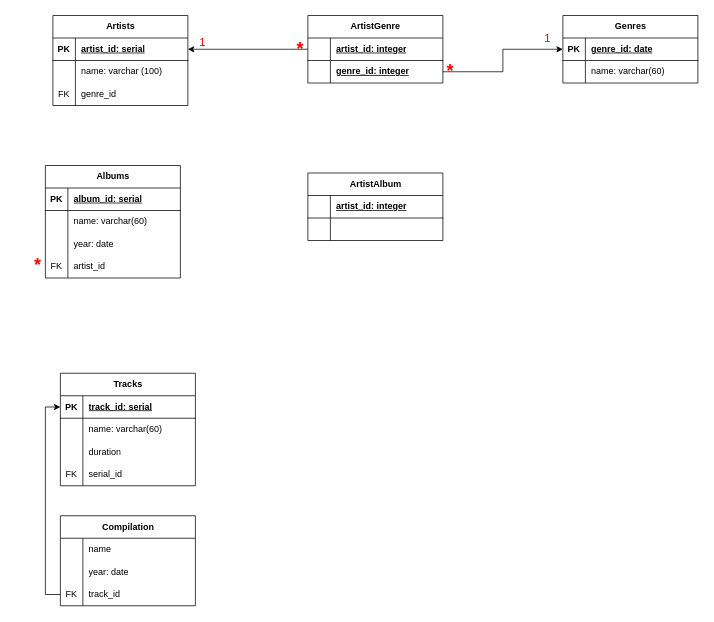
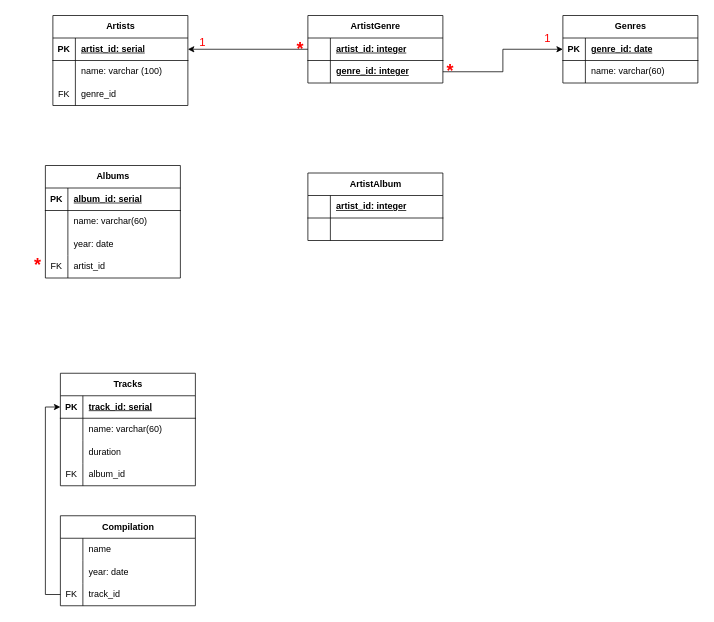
  <mxCell id="0" />
  <mxCell id="1" parent="0" />
  <mxCell id="2" value="Genres" style="shape=table;startSize=30;container=1;collapsible=1;childLayout=tableLayout;fixedRows=1;rowLines=0;fontStyle=1;align=center;resizeLast=1;html=1;" parent="1" vertex="1"><mxGeometry x="750" y="20" width="180" height="90" as="geometry" /></mxCell>
  <mxCell id="3" value="" style="shape=tableRow;horizontal=0;startSize=0;swimlaneHead=0;swimlaneBody=0;fillColor=none;collapsible=0;dropTarget=0;points=[[0,0.5],[1,0.5]];portConstraint=eastwest;top=0;left=0;right=0;bottom=1;" parent="2" vertex="1"><mxGeometry y="30" width="180" height="30" as="geometry" /></mxCell>
  <mxCell id="4" value="PK" style="shape=partialRectangle;connectable=0;fillColor=none;top=0;left=0;bottom=0;right=0;fontStyle=1;overflow=hidden;whiteSpace=wrap;html=1;" parent="3" vertex="1"><mxGeometry width="30" height="30" as="geometry"><mxRectangle width="30" height="30" as="alternateBounds" /></mxGeometry></mxCell>
  <mxCell id="5" value="genre_id: date" style="shape=partialRectangle;connectable=0;fillColor=none;top=0;left=0;bottom=0;right=0;align=left;spacingLeft=6;fontStyle=5;overflow=hidden;whiteSpace=wrap;html=1;" parent="3" vertex="1"><mxGeometry x="30" width="150" height="30" as="geometry"><mxRectangle width="150" height="30" as="alternateBounds" /></mxGeometry></mxCell>
  <mxCell id="6" value="" style="shape=tableRow;horizontal=0;startSize=0;swimlaneHead=0;swimlaneBody=0;fillColor=none;collapsible=0;dropTarget=0;points=[[0,0.5],[1,0.5]];portConstraint=eastwest;top=0;left=0;right=0;bottom=0;" parent="2" vertex="1"><mxGeometry y="60" width="180" height="30" as="geometry" /></mxCell>
  <mxCell id="7" value="" style="shape=partialRectangle;connectable=0;fillColor=none;top=0;left=0;bottom=0;right=0;editable=1;overflow=hidden;whiteSpace=wrap;html=1;" parent="6" vertex="1"><mxGeometry width="30" height="30" as="geometry"><mxRectangle width="30" height="30" as="alternateBounds" /></mxGeometry></mxCell>
  <mxCell id="8" value="name: varchar(60)" style="shape=partialRectangle;connectable=0;fillColor=none;top=0;left=0;bottom=0;right=0;align=left;spacingLeft=6;overflow=hidden;whiteSpace=wrap;html=1;" parent="6" vertex="1"><mxGeometry x="30" width="150" height="30" as="geometry"><mxRectangle width="150" height="30" as="alternateBounds" /></mxGeometry></mxCell>
  <mxCell id="9" value="Artists" style="shape=table;startSize=30;container=1;collapsible=1;childLayout=tableLayout;fixedRows=1;rowLines=0;fontStyle=1;align=center;resizeLast=1;html=1;" vertex="1" parent="1"><mxGeometry x="70" y="20" width="180" height="120" as="geometry" /></mxCell>
  <mxCell id="10" value="" style="shape=tableRow;horizontal=0;startSize=0;swimlaneHead=0;swimlaneBody=0;fillColor=none;collapsible=0;dropTarget=0;points=[[0,0.5],[1,0.5]];portConstraint=eastwest;top=0;left=0;right=0;bottom=1;" vertex="1" parent="9"><mxGeometry y="30" width="180" height="30" as="geometry" /></mxCell>
  <mxCell id="11" value="PK" style="shape=partialRectangle;connectable=0;fillColor=none;top=0;left=0;bottom=0;right=0;fontStyle=1;overflow=hidden;whiteSpace=wrap;html=1;" vertex="1" parent="10"><mxGeometry width="30" height="30" as="geometry"><mxRectangle width="30" height="30" as="alternateBounds" /></mxGeometry></mxCell>
  <mxCell id="12" value="artist_id: serial" style="shape=partialRectangle;connectable=0;fillColor=none;top=0;left=0;bottom=0;right=0;align=left;spacingLeft=6;fontStyle=5;overflow=hidden;whiteSpace=wrap;html=1;" vertex="1" parent="10"><mxGeometry x="30" width="150" height="30" as="geometry"><mxRectangle width="150" height="30" as="alternateBounds" /></mxGeometry></mxCell>
  <mxCell id="13" value="" style="shape=tableRow;horizontal=0;startSize=0;swimlaneHead=0;swimlaneBody=0;fillColor=none;collapsible=0;dropTarget=0;points=[[0,0.5],[1,0.5]];portConstraint=eastwest;top=0;left=0;right=0;bottom=0;" vertex="1" parent="9"><mxGeometry y="60" width="180" height="30" as="geometry" /></mxCell>
  <mxCell id="14" value="" style="shape=partialRectangle;connectable=0;fillColor=none;top=0;left=0;bottom=0;right=0;editable=1;overflow=hidden;whiteSpace=wrap;html=1;" vertex="1" parent="13"><mxGeometry width="30" height="30" as="geometry"><mxRectangle width="30" height="30" as="alternateBounds" /></mxGeometry></mxCell>
  <mxCell id="15" value="name: varchar (100)" style="shape=partialRectangle;connectable=0;fillColor=none;top=0;left=0;bottom=0;right=0;align=left;spacingLeft=6;overflow=hidden;whiteSpace=wrap;html=1;" vertex="1" parent="13"><mxGeometry x="30" width="150" height="30" as="geometry"><mxRectangle width="150" height="30" as="alternateBounds" /></mxGeometry></mxCell>
  <mxCell id="16" value="" style="shape=tableRow;horizontal=0;startSize=0;swimlaneHead=0;swimlaneBody=0;fillColor=none;collapsible=0;dropTarget=0;points=[[0,0.5],[1,0.5]];portConstraint=eastwest;top=0;left=0;right=0;bottom=0;" vertex="1" parent="9"><mxGeometry y="90" width="180" height="30" as="geometry" /></mxCell>
  <mxCell id="17" value="FK" style="shape=partialRectangle;connectable=0;fillColor=none;top=0;left=0;bottom=0;right=0;editable=1;overflow=hidden;whiteSpace=wrap;html=1;" vertex="1" parent="16"><mxGeometry width="30" height="30" as="geometry"><mxRectangle width="30" height="30" as="alternateBounds" /></mxGeometry></mxCell>
  <mxCell id="18" value="genre_id" style="shape=partialRectangle;connectable=0;fillColor=none;top=0;left=0;bottom=0;right=0;align=left;spacingLeft=6;overflow=hidden;whiteSpace=wrap;html=1;" vertex="1" parent="16"><mxGeometry x="30" width="150" height="30" as="geometry"><mxRectangle width="150" height="30" as="alternateBounds" /></mxGeometry></mxCell>
  <mxCell id="19" value="ArtistGenre" style="shape=table;startSize=30;container=1;collapsible=1;childLayout=tableLayout;fixedRows=1;rowLines=0;fontStyle=1;align=center;resizeLast=1;html=1;" vertex="1" parent="1"><mxGeometry x="410" y="20" width="180" height="90" as="geometry" /></mxCell>
  <mxCell id="20" value="" style="shape=tableRow;horizontal=0;startSize=0;swimlaneHead=0;swimlaneBody=0;fillColor=none;collapsible=0;dropTarget=0;points=[[0,0.5],[1,0.5]];portConstraint=eastwest;top=0;left=0;right=0;bottom=1;" vertex="1" parent="19"><mxGeometry y="30" width="180" height="30" as="geometry" /></mxCell>
  <mxCell id="21" value="" style="shape=partialRectangle;connectable=0;fillColor=none;top=0;left=0;bottom=0;right=0;fontStyle=1;overflow=hidden;whiteSpace=wrap;html=1;" vertex="1" parent="20"><mxGeometry width="30" height="30" as="geometry"><mxRectangle width="30" height="30" as="alternateBounds" /></mxGeometry></mxCell>
  <mxCell id="22" value="artist_id: integer" style="shape=partialRectangle;connectable=0;fillColor=none;top=0;left=0;bottom=0;right=0;align=left;spacingLeft=6;fontStyle=5;overflow=hidden;whiteSpace=wrap;html=1;" vertex="1" parent="20"><mxGeometry x="30" width="150" height="30" as="geometry"><mxRectangle width="150" height="30" as="alternateBounds" /></mxGeometry></mxCell>
  <mxCell id="23" value="" style="shape=tableRow;horizontal=0;startSize=0;swimlaneHead=0;swimlaneBody=0;fillColor=none;collapsible=0;dropTarget=0;points=[[0,0.5],[1,0.5]];portConstraint=eastwest;top=0;left=0;right=0;bottom=0;" vertex="1" parent="19"><mxGeometry y="60" width="180" height="30" as="geometry" /></mxCell>
  <mxCell id="24" value="" style="shape=partialRectangle;connectable=0;fillColor=none;top=0;left=0;bottom=0;right=0;editable=1;overflow=hidden;whiteSpace=wrap;html=1;" vertex="1" parent="23"><mxGeometry width="30" height="30" as="geometry"><mxRectangle width="30" height="30" as="alternateBounds" /></mxGeometry></mxCell>
  <mxCell id="25" value="" style="shape=partialRectangle;connectable=0;fillColor=none;top=0;left=0;bottom=0;right=0;align=left;spacingLeft=6;overflow=hidden;whiteSpace=wrap;html=1;" vertex="1" parent="23"><mxGeometry x="30" width="150" height="30" as="geometry"><mxRectangle width="150" height="30" as="alternateBounds" /></mxGeometry></mxCell>
  <mxCell id="26" style="edgeStyle=orthogonalEdgeStyle;rounded=0;orthogonalLoop=1;jettySize=auto;html=1;exitX=1;exitY=0.5;exitDx=0;exitDy=0;entryX=0;entryY=0.5;entryDx=0;entryDy=0;" edge="1" parent="1" source="23" target="3"><mxGeometry relative="1" as="geometry"><Array as="points"><mxPoint x="670" y="95" /><mxPoint x="670" y="65" /></Array></mxGeometry></mxCell>
  <mxCell id="27" value="genre_id: integer" style="shape=partialRectangle;connectable=0;fillColor=none;top=0;left=0;bottom=0;right=0;align=left;spacingLeft=6;fontStyle=5;overflow=hidden;whiteSpace=wrap;html=1;" vertex="1" parent="1"><mxGeometry x="440" y="80" width="150" height="30" as="geometry"><mxRectangle width="150" height="30" as="alternateBounds" /></mxGeometry></mxCell>
  <mxCell id="28" value="Albums" style="shape=table;startSize=30;container=1;collapsible=1;childLayout=tableLayout;fixedRows=1;rowLines=0;fontStyle=1;align=center;resizeLast=1;html=1;" vertex="1" parent="1"><mxGeometry x="60" y="220" width="180" height="150" as="geometry" /></mxCell>
  <mxCell id="29" value="" style="shape=tableRow;horizontal=0;startSize=0;swimlaneHead=0;swimlaneBody=0;fillColor=none;collapsible=0;dropTarget=0;points=[[0,0.5],[1,0.5]];portConstraint=eastwest;top=0;left=0;right=0;bottom=1;" vertex="1" parent="28"><mxGeometry y="30" width="180" height="30" as="geometry" /></mxCell>
  <mxCell id="30" value="PK" style="shape=partialRectangle;connectable=0;fillColor=none;top=0;left=0;bottom=0;right=0;fontStyle=1;overflow=hidden;whiteSpace=wrap;html=1;" vertex="1" parent="29"><mxGeometry width="30" height="30" as="geometry"><mxRectangle width="30" height="30" as="alternateBounds" /></mxGeometry></mxCell>
  <mxCell id="31" value="album_id: serial" style="shape=partialRectangle;connectable=0;fillColor=none;top=0;left=0;bottom=0;right=0;align=left;spacingLeft=6;fontStyle=5;overflow=hidden;whiteSpace=wrap;html=1;" vertex="1" parent="29"><mxGeometry x="30" width="150" height="30" as="geometry"><mxRectangle width="150" height="30" as="alternateBounds" /></mxGeometry></mxCell>
  <mxCell id="32" value="" style="shape=tableRow;horizontal=0;startSize=0;swimlaneHead=0;swimlaneBody=0;fillColor=none;collapsible=0;dropTarget=0;points=[[0,0.5],[1,0.5]];portConstraint=eastwest;top=0;left=0;right=0;bottom=0;" vertex="1" parent="28"><mxGeometry y="60" width="180" height="30" as="geometry" /></mxCell>
  <mxCell id="33" value="" style="shape=partialRectangle;connectable=0;fillColor=none;top=0;left=0;bottom=0;right=0;editable=1;overflow=hidden;whiteSpace=wrap;html=1;" vertex="1" parent="32"><mxGeometry width="30" height="30" as="geometry"><mxRectangle width="30" height="30" as="alternateBounds" /></mxGeometry></mxCell>
  <mxCell id="34" value="name: varchar(60)" style="shape=partialRectangle;connectable=0;fillColor=none;top=0;left=0;bottom=0;right=0;align=left;spacingLeft=6;overflow=hidden;whiteSpace=wrap;html=1;" vertex="1" parent="32"><mxGeometry x="30" width="150" height="30" as="geometry"><mxRectangle width="150" height="30" as="alternateBounds" /></mxGeometry></mxCell>
  <mxCell id="35" value="" style="shape=tableRow;horizontal=0;startSize=0;swimlaneHead=0;swimlaneBody=0;fillColor=none;collapsible=0;dropTarget=0;points=[[0,0.5],[1,0.5]];portConstraint=eastwest;top=0;left=0;right=0;bottom=0;" vertex="1" parent="28"><mxGeometry y="90" width="180" height="30" as="geometry" /></mxCell>
  <mxCell id="36" value="" style="shape=partialRectangle;connectable=0;fillColor=none;top=0;left=0;bottom=0;right=0;editable=1;overflow=hidden;whiteSpace=wrap;html=1;" vertex="1" parent="35"><mxGeometry width="30" height="30" as="geometry"><mxRectangle width="30" height="30" as="alternateBounds" /></mxGeometry></mxCell>
  <mxCell id="37" value="year: date" style="shape=partialRectangle;connectable=0;fillColor=none;top=0;left=0;bottom=0;right=0;align=left;spacingLeft=6;overflow=hidden;whiteSpace=wrap;html=1;" vertex="1" parent="35"><mxGeometry x="30" width="150" height="30" as="geometry"><mxRectangle width="150" height="30" as="alternateBounds" /></mxGeometry></mxCell>
  <mxCell id="38" value="" style="shape=tableRow;horizontal=0;startSize=0;swimlaneHead=0;swimlaneBody=0;fillColor=none;collapsible=0;dropTarget=0;points=[[0,0.5],[1,0.5]];portConstraint=eastwest;top=0;left=0;right=0;bottom=0;" vertex="1" parent="28"><mxGeometry y="120" width="180" height="30" as="geometry" /></mxCell>
  <mxCell id="39" value="FK" style="shape=partialRectangle;connectable=0;fillColor=none;top=0;left=0;bottom=0;right=0;editable=1;overflow=hidden;whiteSpace=wrap;html=1;" vertex="1" parent="38"><mxGeometry width="30" height="30" as="geometry"><mxRectangle width="30" height="30" as="alternateBounds" /></mxGeometry></mxCell>
  <mxCell id="40" value="artist_id" style="shape=partialRectangle;connectable=0;fillColor=none;top=0;left=0;bottom=0;right=0;align=left;spacingLeft=6;overflow=hidden;whiteSpace=wrap;html=1;" vertex="1" parent="38"><mxGeometry x="30" width="150" height="30" as="geometry"><mxRectangle width="150" height="30" as="alternateBounds" /></mxGeometry></mxCell>
  <mxCell id="41" value="Tracks" style="shape=table;startSize=30;container=1;collapsible=1;childLayout=tableLayout;fixedRows=1;rowLines=0;fontStyle=1;align=center;resizeLast=1;html=1;" vertex="1" parent="1"><mxGeometry x="80" y="497" width="180" height="150" as="geometry" /></mxCell>
  <mxCell id="42" value="" style="shape=tableRow;horizontal=0;startSize=0;swimlaneHead=0;swimlaneBody=0;fillColor=none;collapsible=0;dropTarget=0;points=[[0,0.5],[1,0.5]];portConstraint=eastwest;top=0;left=0;right=0;bottom=1;" vertex="1" parent="41"><mxGeometry y="30" width="180" height="30" as="geometry" /></mxCell>
  <mxCell id="43" value="PK" style="shape=partialRectangle;connectable=0;fillColor=none;top=0;left=0;bottom=0;right=0;fontStyle=1;overflow=hidden;whiteSpace=wrap;html=1;" vertex="1" parent="42"><mxGeometry width="30" height="30" as="geometry"><mxRectangle width="30" height="30" as="alternateBounds" /></mxGeometry></mxCell>
  <mxCell id="44" value="track_id: serial" style="shape=partialRectangle;connectable=0;fillColor=none;top=0;left=0;bottom=0;right=0;align=left;spacingLeft=6;fontStyle=5;overflow=hidden;whiteSpace=wrap;html=1;" vertex="1" parent="42"><mxGeometry x="30" width="150" height="30" as="geometry"><mxRectangle width="150" height="30" as="alternateBounds" /></mxGeometry></mxCell>
  <mxCell id="45" value="" style="shape=tableRow;horizontal=0;startSize=0;swimlaneHead=0;swimlaneBody=0;fillColor=none;collapsible=0;dropTarget=0;points=[[0,0.5],[1,0.5]];portConstraint=eastwest;top=0;left=0;right=0;bottom=0;" vertex="1" parent="41"><mxGeometry y="60" width="180" height="30" as="geometry" /></mxCell>
  <mxCell id="46" value="" style="shape=partialRectangle;connectable=0;fillColor=none;top=0;left=0;bottom=0;right=0;editable=1;overflow=hidden;whiteSpace=wrap;html=1;" vertex="1" parent="45"><mxGeometry width="30" height="30" as="geometry"><mxRectangle width="30" height="30" as="alternateBounds" /></mxGeometry></mxCell>
  <mxCell id="47" value="name: varchar(60)" style="shape=partialRectangle;connectable=0;fillColor=none;top=0;left=0;bottom=0;right=0;align=left;spacingLeft=6;overflow=hidden;whiteSpace=wrap;html=1;" vertex="1" parent="45"><mxGeometry x="30" width="150" height="30" as="geometry"><mxRectangle width="150" height="30" as="alternateBounds" /></mxGeometry></mxCell>
  <mxCell id="48" value="" style="shape=tableRow;horizontal=0;startSize=0;swimlaneHead=0;swimlaneBody=0;fillColor=none;collapsible=0;dropTarget=0;points=[[0,0.5],[1,0.5]];portConstraint=eastwest;top=0;left=0;right=0;bottom=0;" vertex="1" parent="41"><mxGeometry y="90" width="180" height="30" as="geometry" /></mxCell>
  <mxCell id="49" value="" style="shape=partialRectangle;connectable=0;fillColor=none;top=0;left=0;bottom=0;right=0;editable=1;overflow=hidden;whiteSpace=wrap;html=1;" vertex="1" parent="48"><mxGeometry width="30" height="30" as="geometry"><mxRectangle width="30" height="30" as="alternateBounds" /></mxGeometry></mxCell>
  <mxCell id="50" value="duration" style="shape=partialRectangle;connectable=0;fillColor=none;top=0;left=0;bottom=0;right=0;align=left;spacingLeft=6;overflow=hidden;whiteSpace=wrap;html=1;" vertex="1" parent="48"><mxGeometry x="30" width="150" height="30" as="geometry"><mxRectangle width="150" height="30" as="alternateBounds" /></mxGeometry></mxCell>
  <mxCell id="51" value="" style="shape=tableRow;horizontal=0;startSize=0;swimlaneHead=0;swimlaneBody=0;fillColor=none;collapsible=0;dropTarget=0;points=[[0,0.5],[1,0.5]];portConstraint=eastwest;top=0;left=0;right=0;bottom=0;" vertex="1" parent="41"><mxGeometry y="120" width="180" height="30" as="geometry" /></mxCell>
  <mxCell id="52" value="FK" style="shape=partialRectangle;connectable=0;fillColor=none;top=0;left=0;bottom=0;right=0;editable=1;overflow=hidden;whiteSpace=wrap;html=1;" vertex="1" parent="51"><mxGeometry width="30" height="30" as="geometry"><mxRectangle width="30" height="30" as="alternateBounds" /></mxGeometry></mxCell>
- <mxCell id="53" value="serial_id" style="shape=partialRectangle;connectable=0;fillColor=none;top=0;left=0;bottom=0;right=0;align=left;spacingLeft=6;overflow=hidden;whiteSpace=wrap;html=1;" vertex="1" parent="51"><mxGeometry x="30" width="150" height="30" as="geometry"><mxRectangle width="150" height="30" as="alternateBounds" /></mxGeometry></mxCell>
+ <mxCell id="53" value="album_id" style="shape=partialRectangle;connectable=0;fillColor=none;top=0;left=0;bottom=0;right=0;align=left;spacingLeft=6;overflow=hidden;whiteSpace=wrap;html=1;" vertex="1" parent="51"><mxGeometry x="30" width="150" height="30" as="geometry"><mxRectangle width="150" height="30" as="alternateBounds" /></mxGeometry></mxCell>
  <mxCell id="54" value="Compilation" style="shape=table;startSize=30;container=1;collapsible=1;childLayout=tableLayout;fixedRows=1;rowLines=0;fontStyle=1;align=center;resizeLast=1;html=1;" vertex="1" parent="1"><mxGeometry x="80" y="687" width="180" height="120" as="geometry" /></mxCell>
  <mxCell id="55" value="" style="shape=tableRow;horizontal=0;startSize=0;swimlaneHead=0;swimlaneBody=0;fillColor=none;collapsible=0;dropTarget=0;points=[[0,0.5],[1,0.5]];portConstraint=eastwest;top=0;left=0;right=0;bottom=0;" vertex="1" parent="54"><mxGeometry y="30" width="180" height="30" as="geometry" /></mxCell>
  <mxCell id="56" value="" style="shape=partialRectangle;connectable=0;fillColor=none;top=0;left=0;bottom=0;right=0;editable=1;overflow=hidden;whiteSpace=wrap;html=1;" vertex="1" parent="55"><mxGeometry width="30" height="30" as="geometry"><mxRectangle width="30" height="30" as="alternateBounds" /></mxGeometry></mxCell>
  <mxCell id="57" value="name" style="shape=partialRectangle;connectable=0;fillColor=none;top=0;left=0;bottom=0;right=0;align=left;spacingLeft=6;overflow=hidden;whiteSpace=wrap;html=1;" vertex="1" parent="55"><mxGeometry x="30" width="150" height="30" as="geometry"><mxRectangle width="150" height="30" as="alternateBounds" /></mxGeometry></mxCell>
  <mxCell id="58" value="" style="shape=tableRow;horizontal=0;startSize=0;swimlaneHead=0;swimlaneBody=0;fillColor=none;collapsible=0;dropTarget=0;points=[[0,0.5],[1,0.5]];portConstraint=eastwest;top=0;left=0;right=0;bottom=0;" vertex="1" parent="54"><mxGeometry y="60" width="180" height="30" as="geometry" /></mxCell>
  <mxCell id="59" value="" style="shape=partialRectangle;connectable=0;fillColor=none;top=0;left=0;bottom=0;right=0;editable=1;overflow=hidden;whiteSpace=wrap;html=1;" vertex="1" parent="58"><mxGeometry width="30" height="30" as="geometry"><mxRectangle width="30" height="30" as="alternateBounds" /></mxGeometry></mxCell>
  <mxCell id="60" value="year: date" style="shape=partialRectangle;connectable=0;fillColor=none;top=0;left=0;bottom=0;right=0;align=left;spacingLeft=6;overflow=hidden;whiteSpace=wrap;html=1;" vertex="1" parent="58"><mxGeometry x="30" width="150" height="30" as="geometry"><mxRectangle width="150" height="30" as="alternateBounds" /></mxGeometry></mxCell>
  <mxCell id="61" value="" style="shape=tableRow;horizontal=0;startSize=0;swimlaneHead=0;swimlaneBody=0;fillColor=none;collapsible=0;dropTarget=0;points=[[0,0.5],[1,0.5]];portConstraint=eastwest;top=0;left=0;right=0;bottom=0;" vertex="1" parent="54"><mxGeometry y="90" width="180" height="30" as="geometry" /></mxCell>
  <mxCell id="62" value="FK" style="shape=partialRectangle;connectable=0;fillColor=none;top=0;left=0;bottom=0;right=0;editable=1;overflow=hidden;whiteSpace=wrap;html=1;" vertex="1" parent="61"><mxGeometry width="30" height="30" as="geometry"><mxRectangle width="30" height="30" as="alternateBounds" /></mxGeometry></mxCell>
  <mxCell id="63" value="track_id" style="shape=partialRectangle;connectable=0;fillColor=none;top=0;left=0;bottom=0;right=0;align=left;spacingLeft=6;overflow=hidden;whiteSpace=wrap;html=1;" vertex="1" parent="61"><mxGeometry x="30" width="150" height="30" as="geometry"><mxRectangle width="150" height="30" as="alternateBounds" /></mxGeometry></mxCell>
  <mxCell id="64" style="edgeStyle=orthogonalEdgeStyle;rounded=0;orthogonalLoop=1;jettySize=auto;html=1;exitX=0;exitY=0.5;exitDx=0;exitDy=0;entryX=0;entryY=0.5;entryDx=0;entryDy=0;" edge="1" parent="1" source="61" target="42"><mxGeometry relative="1" as="geometry" /></mxCell>
  <mxCell id="65" value="&lt;h2&gt;&lt;font color=&quot;#ff0000&quot; style=&quot;font-size: 24px;&quot;&gt;*&lt;/font&gt;&lt;/h2&gt;" style="text;html=1;strokeColor=none;fillColor=none;align=center;verticalAlign=middle;whiteSpace=wrap;rounded=0;" vertex="1" parent="1"><mxGeometry x="20" y="338" width="60" height="30" as="geometry" /></mxCell>
  <mxCell id="66" value="&lt;h2&gt;&lt;font color=&quot;#ff0000&quot; style=&quot;font-size: 24px;&quot;&gt;*&lt;/font&gt;&lt;/h2&gt;" style="text;html=1;strokeColor=none;fillColor=none;align=center;verticalAlign=middle;whiteSpace=wrap;rounded=0;" vertex="1" parent="1"><mxGeometry x="570" y="80" width="60" height="30" as="geometry" /></mxCell>
  <mxCell id="67" value="&lt;p&gt;&lt;font style=&quot;font-size: 15px;&quot; color=&quot;#ff0000&quot;&gt;1&lt;/font&gt;&lt;/p&gt;" style="text;html=1;strokeColor=none;fillColor=none;align=center;verticalAlign=middle;whiteSpace=wrap;rounded=0;" vertex="1" parent="1"><mxGeometry x="700" y="35" width="60" height="30" as="geometry" /></mxCell>
  <mxCell id="68" value="&lt;h2&gt;&lt;font color=&quot;#ff0000&quot; style=&quot;font-size: 24px;&quot;&gt;*&lt;/font&gt;&lt;/h2&gt;" style="text;html=1;strokeColor=none;fillColor=none;align=center;verticalAlign=middle;whiteSpace=wrap;rounded=0;" vertex="1" parent="1"><mxGeometry x="370" y="50" width="60" height="30" as="geometry" /></mxCell>
  <mxCell id="69" value="&lt;p&gt;&lt;font style=&quot;font-size: 15px;&quot; color=&quot;#ff0000&quot;&gt;1&lt;/font&gt;&lt;/p&gt;" style="text;html=1;strokeColor=none;fillColor=none;align=center;verticalAlign=middle;whiteSpace=wrap;rounded=0;" vertex="1" parent="1"><mxGeometry x="240" y="40" width="60" height="30" as="geometry" /></mxCell>
  <mxCell id="70" style="edgeStyle=orthogonalEdgeStyle;rounded=0;orthogonalLoop=1;jettySize=auto;html=1;exitX=0;exitY=0.5;exitDx=0;exitDy=0;entryX=1;entryY=0.5;entryDx=0;entryDy=0;" edge="1" parent="1" source="20" target="10"><mxGeometry relative="1" as="geometry" /></mxCell>
  <mxCell id="71" value="ArtistAlbum" style="shape=table;startSize=30;container=1;collapsible=1;childLayout=tableLayout;fixedRows=1;rowLines=0;fontStyle=1;align=center;resizeLast=1;html=1;" vertex="1" parent="1"><mxGeometry x="410" y="230" width="180" height="90" as="geometry" /></mxCell>
  <mxCell id="72" value="" style="shape=tableRow;horizontal=0;startSize=0;swimlaneHead=0;swimlaneBody=0;fillColor=none;collapsible=0;dropTarget=0;points=[[0,0.5],[1,0.5]];portConstraint=eastwest;top=0;left=0;right=0;bottom=1;" vertex="1" parent="71"><mxGeometry y="30" width="180" height="30" as="geometry" /></mxCell>
  <mxCell id="73" value="" style="shape=partialRectangle;connectable=0;fillColor=none;top=0;left=0;bottom=0;right=0;fontStyle=1;overflow=hidden;whiteSpace=wrap;html=1;" vertex="1" parent="72"><mxGeometry width="30" height="30" as="geometry"><mxRectangle width="30" height="30" as="alternateBounds" /></mxGeometry></mxCell>
  <mxCell id="74" value="artist_id: integer" style="shape=partialRectangle;connectable=0;fillColor=none;top=0;left=0;bottom=0;right=0;align=left;spacingLeft=6;fontStyle=5;overflow=hidden;whiteSpace=wrap;html=1;" vertex="1" parent="72"><mxGeometry x="30" width="150" height="30" as="geometry"><mxRectangle width="150" height="30" as="alternateBounds" /></mxGeometry></mxCell>
  <mxCell id="75" value="" style="shape=tableRow;horizontal=0;startSize=0;swimlaneHead=0;swimlaneBody=0;fillColor=none;collapsible=0;dropTarget=0;points=[[0,0.5],[1,0.5]];portConstraint=eastwest;top=0;left=0;right=0;bottom=0;" vertex="1" parent="71"><mxGeometry y="60" width="180" height="30" as="geometry" /></mxCell>
  <mxCell id="76" value="" style="shape=partialRectangle;connectable=0;fillColor=none;top=0;left=0;bottom=0;right=0;editable=1;overflow=hidden;whiteSpace=wrap;html=1;" vertex="1" parent="75"><mxGeometry width="30" height="30" as="geometry"><mxRectangle width="30" height="30" as="alternateBounds" /></mxGeometry></mxCell>
  <mxCell id="77" value="" style="shape=partialRectangle;connectable=0;fillColor=none;top=0;left=0;bottom=0;right=0;align=left;spacingLeft=6;overflow=hidden;whiteSpace=wrap;html=1;" vertex="1" parent="75"><mxGeometry x="30" width="150" height="30" as="geometry"><mxRectangle width="150" height="30" as="alternateBounds" /></mxGeometry></mxCell>
